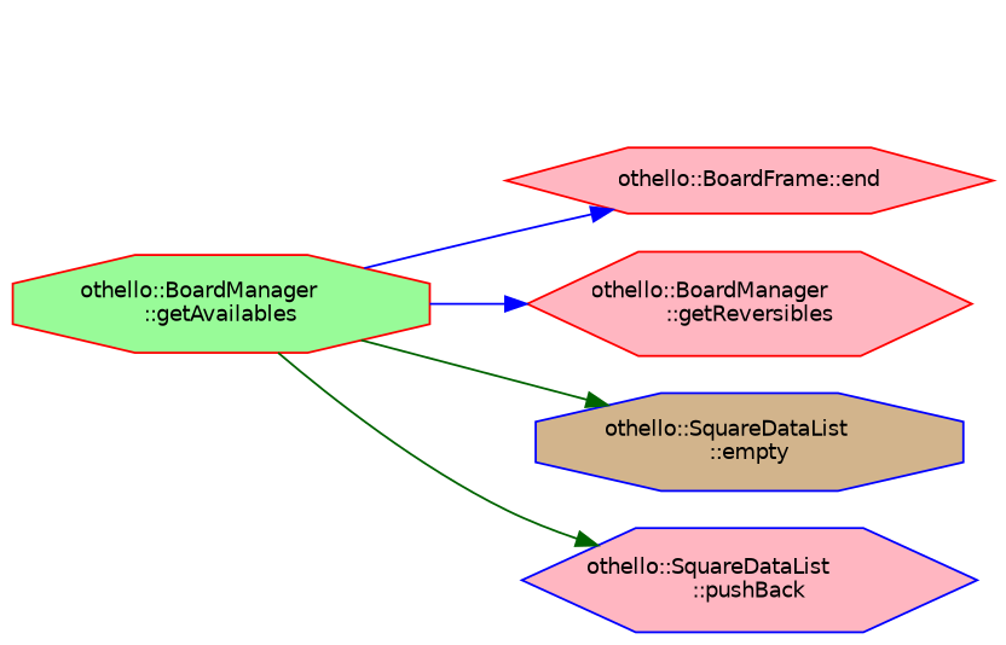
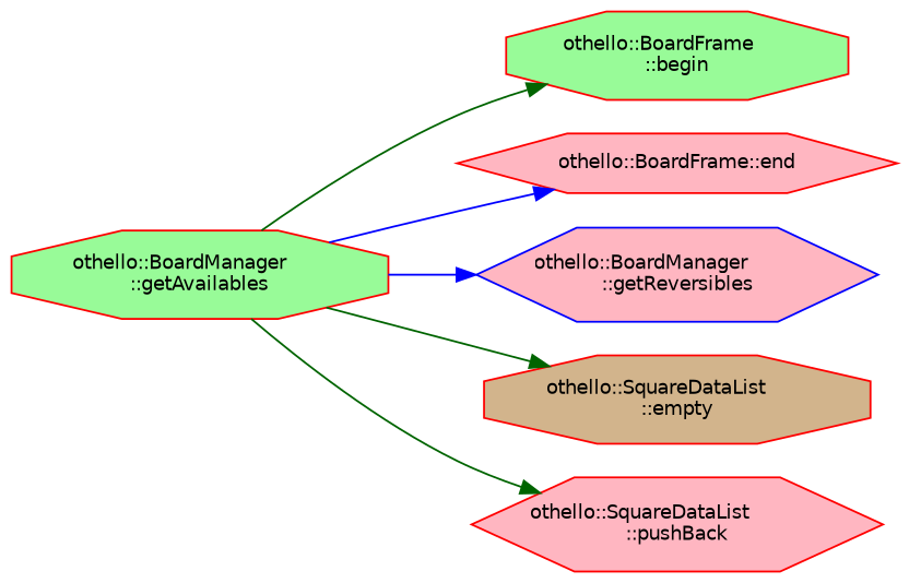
  digraph {
    rankdir=LR
    node [color=red fillcolor=lightpink fontname=Helvetica fontsize=10 shape=octagon style=filled]
    edge [color=darkgreen fontname=Helvetica fontsize=10 labelfontname=Helvetica labelfontsize=10 style=solid]
    n1 [fillcolor=palegreen fontcolor=black height=0.2 label="othello::BoardManager\l::getAvailables" width=0.4]
+   n2 [fillcolor=palegreen height=0.2 label="othello::BoardFrame\l::begin" width=0.4]
    n3 [height=0.2 label="othello::BoardFrame::end" shape=hexagon width=0.4]
-   n4 [height=0.2 label="othello::BoardManager\l::getReversibles" shape=hexagon width=0.4]
-   n5 [color=blue fillcolor=tan height=0.2 label="othello::SquareDataList\l::empty" width=0.4]
-   n6 [color=blue height=0.2 label="othello::SquareDataList\l::pushBack" shape=hexagon width=0.4]
+   n4 [color=blue height=0.2 label="othello::BoardManager\l::getReversibles" shape=hexagon width=0.4]
+   n5 [fillcolor=tan height=0.2 label="othello::SquareDataList\l::empty" width=0.4]
+   n6 [height=0.2 label="othello::SquareDataList\l::pushBack" shape=hexagon width=0.4]
+   n1 -> n2
    n1 -> n3 [color=blue]
    n1 -> n4 [color=blue]
    n1 -> n5
    n1 -> n6
  }
